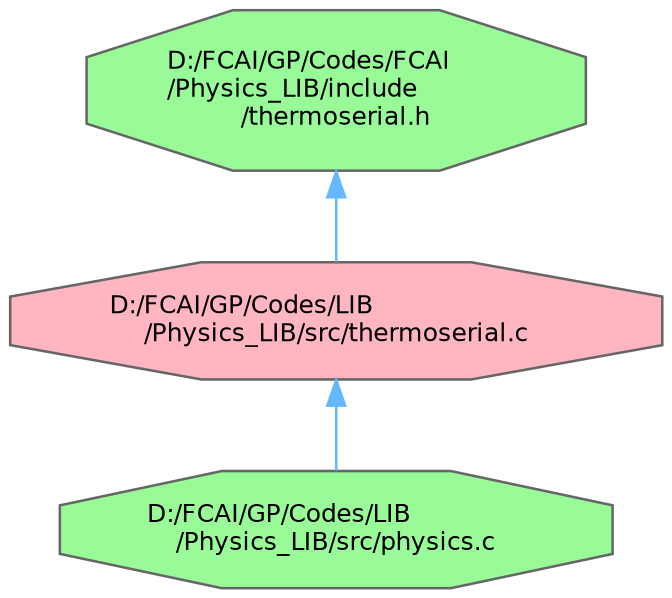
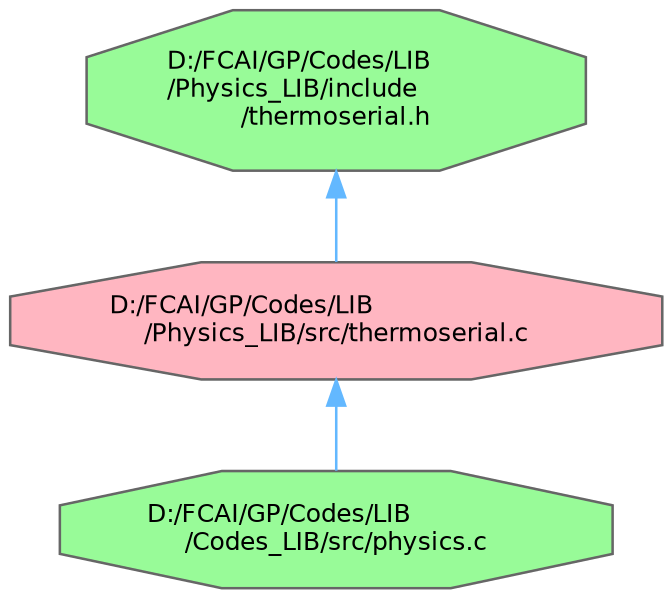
  digraph {
    node [color=grey40 fillcolor=palegreen fontname=Helvetica fontsize=10 shape=octagon style=filled]
    edge [color=steelblue1 dir=back fontname=Helvetica fontsize=10 labelfontname=Helvetica labelfontsize=10 style=solid]
-   n1 [color=gray40 fontcolor=black height=0.2 label="D:/FCAI/GP/Codes/FCAI\l/Physics_LIB/include\l/thermoserial.h" width=0.4]
+   n1 [color=gray40 fontcolor=black height=0.2 label="D:/FCAI/GP/Codes/LIB\l/Physics_LIB/include\l/thermoserial.h" width=0.4]
    n2 [fillcolor=lightpink height=0.2 label="D:/FCAI/GP/Codes/LIB\l/Physics_LIB/src/thermoserial.c" width=0.4]
-   n3 [height=0.2 label="D:/FCAI/GP/Codes/LIB\l/Physics_LIB/src/physics.c" width=0.4]
+   n3 [height=0.2 label="D:/FCAI/GP/Codes/LIB\l/Codes_LIB/src/physics.c" width=0.4]
    n1 -> n2
    n2 -> n3
  }
